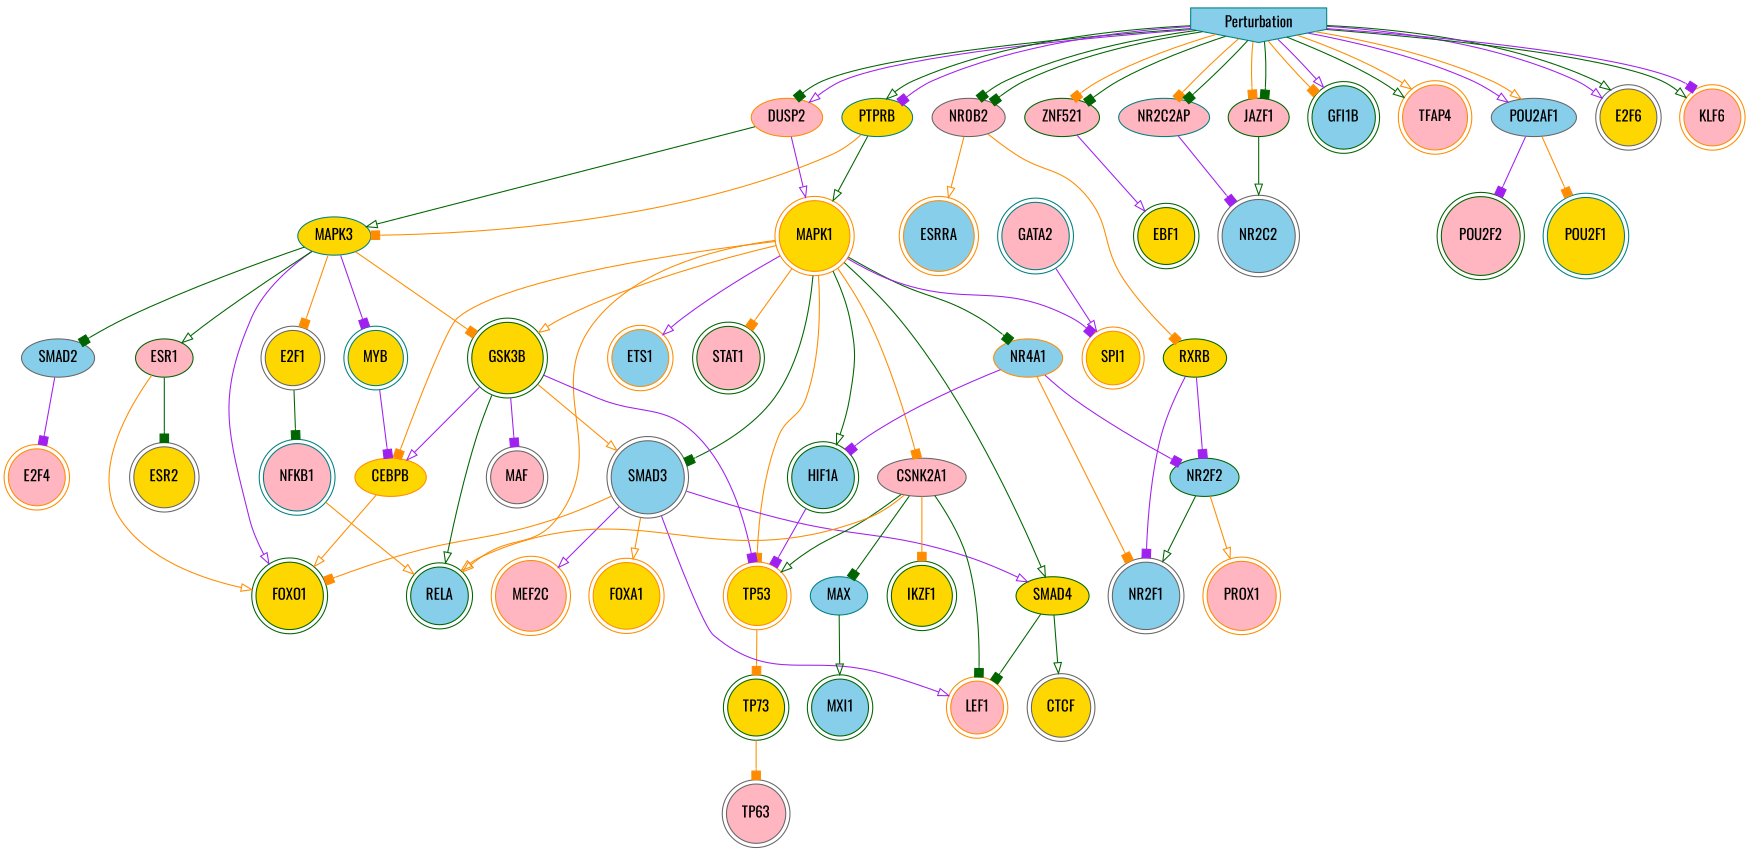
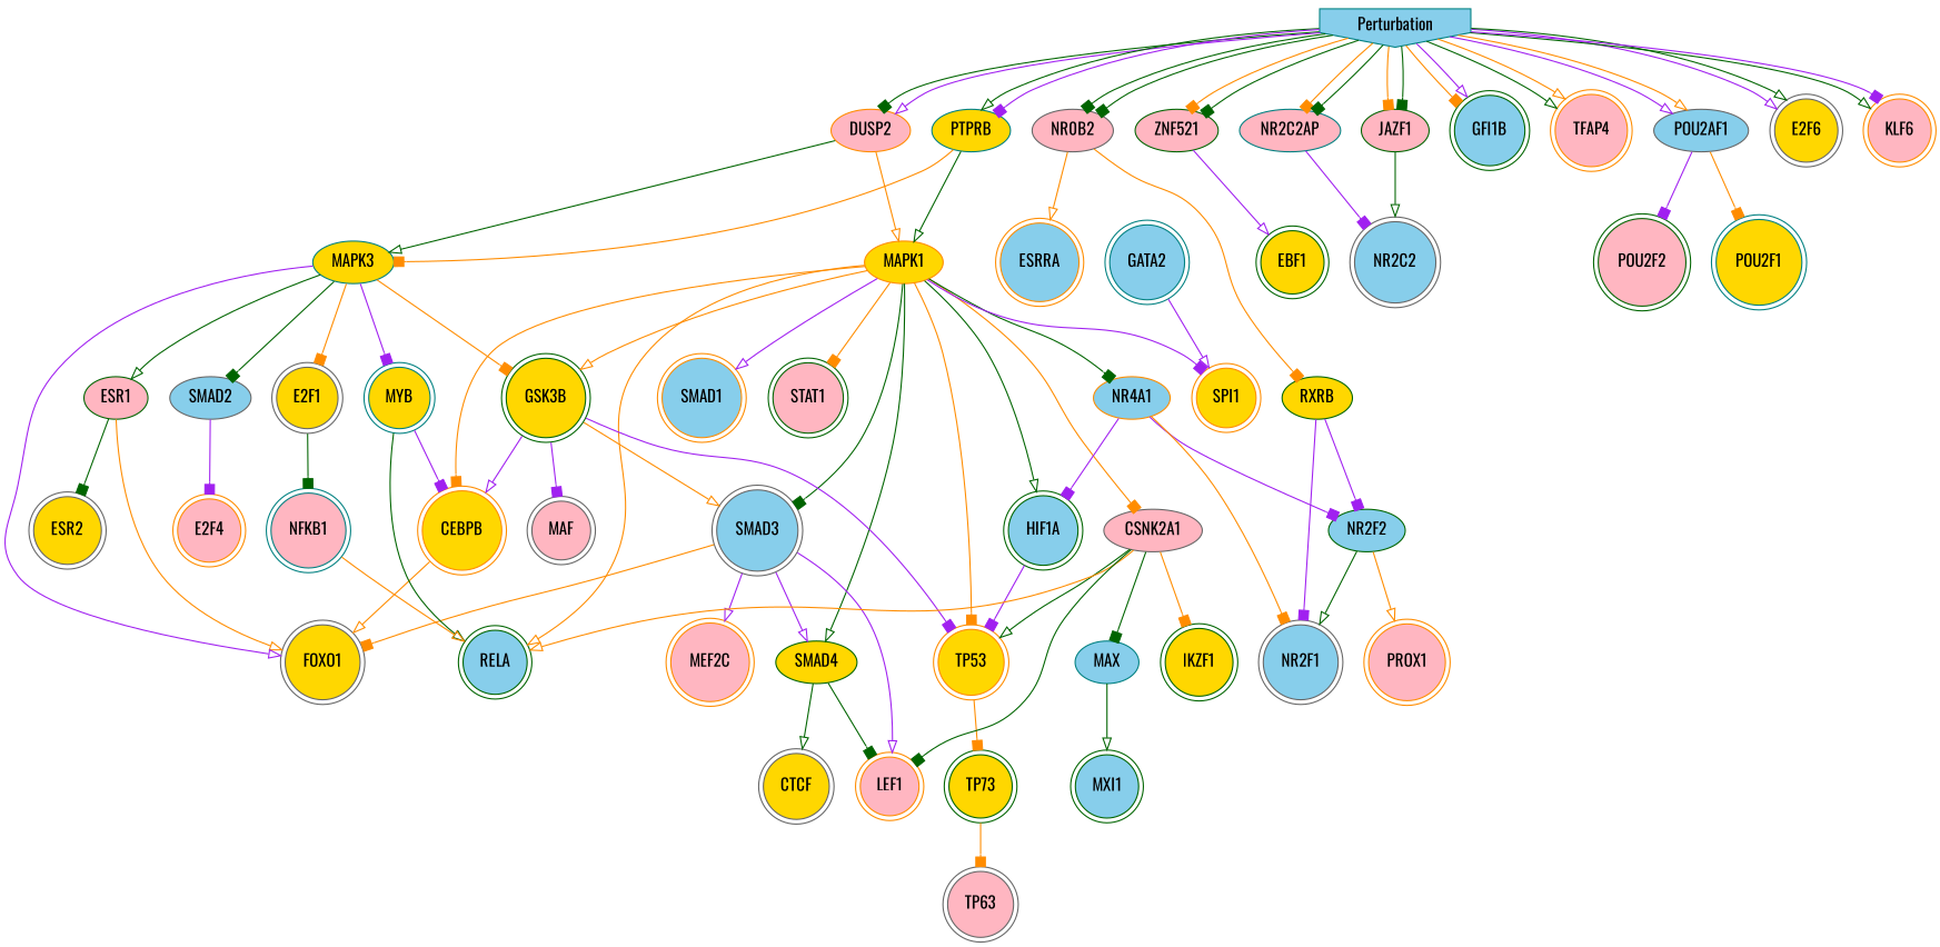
  digraph {
    fontname=Oswald
    node [color=darkgreen fillcolor=gold fontname=Oswald shape=doublecircle style=filled]
    edge [arrowhead=box color=darkorange fontname=Oswald penwidth=1]
    TP53 [color=darkorange]
    TP73
    TP63 [color=gray40 fillcolor=lightpink]
    HIF1A [fillcolor=skyblue]
-   MAPK1 [color=darkorange]
-   CEBPB [color=darkorange shape=ellipse]
+   MAPK1 [color=darkorange shape=""]
+   CEBPB [color=darkorange]
    SMAD3 [color=gray40 fillcolor=skyblue]
    SMAD4 [shape=""]
    GSK3B
    CSNK2A1 [color=gray40 fillcolor=lightpink shape=""]
    RELA [fillcolor=skyblue]
-   ETS1 [color=darkorange fillcolor=skyblue]
+   ETS1 [color=darkorange fillcolor=skyblue label=SMAD1]
    STAT1 [fillcolor=lightpink]
    NR4A1 [color=darkorange fillcolor=skyblue shape=""]
    SPI1 [color=darkorange]
-   FOXO1
+   FOXO1 [color=gray40]
    LEF1 [color=darkorange fillcolor=lightpink]
    MEF2C [color=darkorange fillcolor=lightpink]
-   FOXA1 [color=darkorange]
    CTCF [color=gray40]
    MAF [color=gray40 fillcolor=lightpink]
    IKZF1
    MAX [color=teal fillcolor=skyblue shape=""]
-   GATA2 [color=teal fillcolor=lightpink]
+   GATA2 [color=teal fillcolor=skyblue]
    NR2F2 [fillcolor=skyblue shape=""]
    NR2F1 [color=gray40 fillcolor=skyblue]
    ESR1 [fillcolor=lightpink shape=""]
    ESR2 [color=gray40]
    PROX1 [color=darkorange fillcolor=lightpink]
    DUSP2 [color=darkorange fillcolor=lightpink shape=""]
    MAPK3 [color=teal shape=""]
    MYB [color=teal]
    E2F1 [color=gray40]
    SMAD2 [color=gray40 fillcolor=skyblue shape=""]
    MXI1 [fillcolor=skyblue]
    NR0B2 [color=gray40 fillcolor=lightpink shape=""]
    RXRB [shape=""]
    ESRRA [color=darkorange fillcolor=skyblue]
    NFKB1 [color=teal fillcolor=lightpink]
    E2F4 [color=darkorange fillcolor=lightpink]
    ZNF521 [fillcolor=lightpink shape=""]
    EBF1
    JAZF1 [fillcolor=lightpink shape=""]
    NR2C2 [color=gray40 fillcolor=skyblue]
    Perturbation [color=teal fillcolor=skyblue shape=invhouse]
    GFI1B [fillcolor=skyblue]
    TFAP4 [color=darkorange fillcolor=lightpink]
    POU2AF1 [color=gray40 fillcolor=skyblue shape=""]
    E2F6 [color=gray40]
    KLF6 [color=darkorange fillcolor=lightpink]
    PTPRB [color=teal shape=""]
    NR2C2AP [color=teal fillcolor=lightpink shape=""]
    POU2F1 [color=teal]
    POU2F2 [fillcolor=lightpink]
    TP53 -> TP73
    TP73 -> TP63
    HIF1A -> TP53 [color=purple]
    MAPK1 -> TP53
    MAPK1 -> HIF1A [arrowhead=onormal color=darkgreen]
    MAPK1 -> CEBPB
    MAPK1 -> SMAD3 [color=darkgreen]
    MAPK1 -> SMAD4 [arrowhead=onormal color=darkgreen]
    MAPK1 -> GSK3B [arrowhead=onormal]
    MAPK1 -> CSNK2A1
    MAPK1 -> RELA [arrowhead=onormal]
    MAPK1 -> ETS1 [arrowhead=onormal color=purple]
    MAPK1 -> STAT1
    MAPK1 -> NR4A1 [color=darkgreen]
    MAPK1 -> SPI1 [color=purple]
    CEBPB -> FOXO1 [arrowhead=onormal]
    SMAD3 -> SMAD4 [arrowhead=onormal color=purple]
    SMAD3 -> FOXO1
    SMAD3 -> LEF1 [arrowhead=onormal color=purple]
    SMAD3 -> MEF2C [arrowhead=onormal color=purple]
-   SMAD3 -> FOXA1 [arrowhead=onormal]
    SMAD4 -> LEF1 [color=darkgreen]
    SMAD4 -> CTCF [arrowhead=onormal color=darkgreen]
    GSK3B -> TP53 [color=purple]
    GSK3B -> CEBPB [arrowhead=onormal color=purple]
    GSK3B -> SMAD3 [arrowhead=onormal]
-   GSK3B -> RELA [arrowhead=onormal color=darkgreen]
+   MYB -> RELA [arrowhead=onormal color=darkgreen]
    GSK3B -> MAF [color=purple]
    CSNK2A1 -> TP53 [arrowhead=onormal color=darkgreen]
    CSNK2A1 -> RELA [arrowhead=onormal]
    CSNK2A1 -> LEF1 [color=darkgreen]
    CSNK2A1 -> IKZF1
    CSNK2A1 -> MAX [color=darkgreen]
    NR4A1 -> HIF1A [color=purple]
    NR4A1 -> NR2F2 [color=purple]
    NR4A1 -> NR2F1
    MAX -> MXI1 [arrowhead=onormal color=darkgreen]
    GATA2 -> SPI1 [arrowhead=onormal color=purple]
    NR2F2 -> NR2F1 [arrowhead=onormal color=darkgreen]
    NR2F2 -> PROX1 [arrowhead=onormal]
    ESR1 -> FOXO1 [arrowhead=onormal]
    ESR1 -> ESR2 [color=darkgreen]
-   DUSP2 -> MAPK1 [arrowhead=onormal color=purple]
+   DUSP2 -> MAPK1 [arrowhead=onormal]
    DUSP2 -> MAPK3 [arrowhead=onormal color=darkgreen]
    MAPK3 -> GSK3B
    MAPK3 -> FOXO1 [arrowhead=onormal color=purple]
    MAPK3 -> ESR1 [arrowhead=onormal color=darkgreen]
    MAPK3 -> MYB [color=purple]
    MAPK3 -> E2F1
    MAPK3 -> SMAD2 [color=darkgreen]
    MYB -> CEBPB [color=purple]
    E2F1 -> NFKB1 [color=darkgreen]
    SMAD2 -> E2F4 [color=purple]
    NR0B2 -> RXRB
    NR0B2 -> ESRRA [arrowhead=onormal]
    RXRB -> NR2F2 [color=purple]
    RXRB -> NR2F1 [color=purple]
    NFKB1 -> RELA [arrowhead=onormal]
    ZNF521 -> EBF1 [arrowhead=onormal color=purple]
    JAZF1 -> NR2C2 [arrowhead=onormal color=darkgreen]
    Perturbation -> DUSP2 [color=darkgreen]
    Perturbation -> DUSP2 [arrowhead=onormal color=purple]
    Perturbation -> NR0B2 [color=darkgreen]
    Perturbation -> NR0B2 [color=darkgreen]
    Perturbation -> ZNF521
    Perturbation -> ZNF521 [color=darkgreen]
    Perturbation -> JAZF1
    Perturbation -> JAZF1 [color=darkgreen]
    Perturbation -> GFI1B
    Perturbation -> GFI1B [arrowhead=onormal color=purple]
    Perturbation -> TFAP4 [arrowhead=onormal color=darkgreen]
    Perturbation -> TFAP4 [arrowhead=onormal]
    Perturbation -> POU2AF1 [arrowhead=onormal color=purple]
    Perturbation -> POU2AF1 [arrowhead=onormal]
    Perturbation -> E2F6 [arrowhead=onormal color=purple]
    Perturbation -> E2F6 [arrowhead=onormal color=darkgreen]
    Perturbation -> KLF6 [arrowhead=onormal color=darkgreen]
    Perturbation -> KLF6 [color=purple]
    Perturbation -> PTPRB [arrowhead=onormal color=darkgreen]
    Perturbation -> PTPRB [color=purple]
    Perturbation -> NR2C2AP
    Perturbation -> NR2C2AP [color=darkgreen]
    POU2AF1 -> POU2F1
    POU2AF1 -> POU2F2 [color=purple]
    PTPRB -> MAPK1 [arrowhead=onormal color=darkgreen]
    PTPRB -> MAPK3
    NR2C2AP -> NR2C2 [color=purple]
  }
